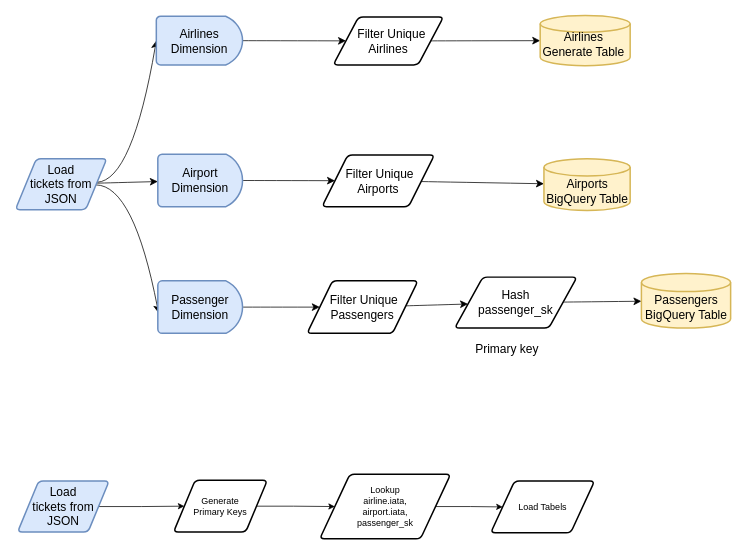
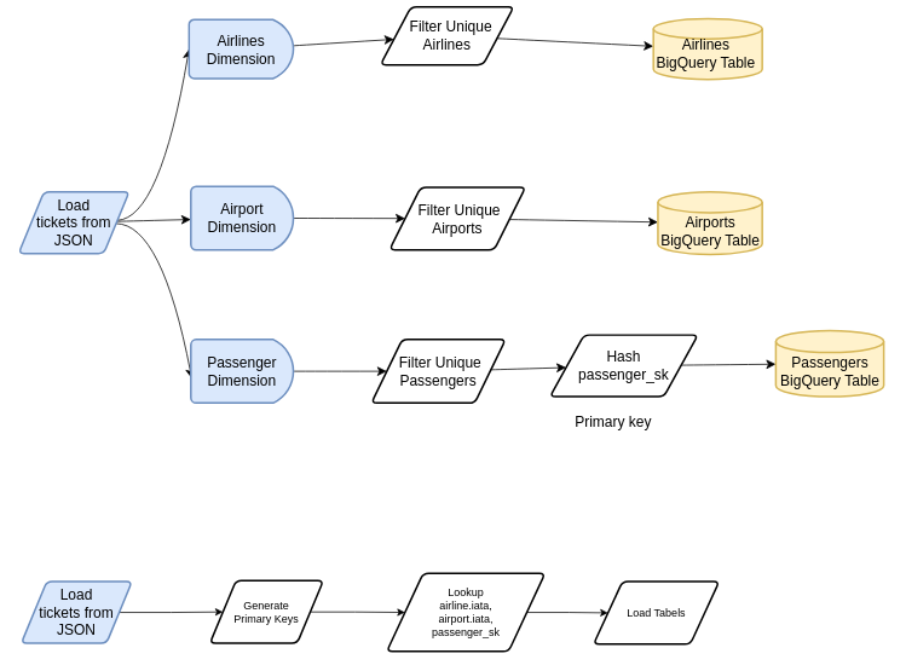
  <mxCell id="0" />
  <mxCell id="1" parent="0" />
  <mxCell id="2" value="" style="edgeStyle=none;curved=1;rounded=0;orthogonalLoop=1;jettySize=auto;html=1;fontSize=12;startSize=8;endSize=8;" edge="1" parent="1" source="5" target="9"><mxGeometry relative="1" as="geometry" /></mxCell>
  <mxCell id="3" style="edgeStyle=none;curved=1;rounded=0;orthogonalLoop=1;jettySize=auto;html=1;entryX=0.009;entryY=0.614;entryDx=0;entryDy=0;entryPerimeter=0;fontSize=12;startSize=8;endSize=8;" edge="1" parent="1" source="5" target="11"><mxGeometry relative="1" as="geometry"><Array as="points"><mxPoint x="178" y="247" /></Array></mxGeometry></mxCell>
  <mxCell id="4" value="" style="edgeStyle=none;curved=1;rounded=0;orthogonalLoop=1;jettySize=auto;html=1;fontSize=12;startSize=8;endSize=8;entryX=0;entryY=0.5;entryDx=0;entryDy=0;entryPerimeter=0;" edge="1" parent="1" source="5" target="7"><mxGeometry relative="1" as="geometry"><Array as="points"><mxPoint x="176" y="240" /></Array></mxGeometry></mxCell>
  <mxCell id="5" value="Load &lt;br&gt;tickets from JSON" style="shape=parallelogram;html=1;strokeWidth=2;perimeter=parallelogramPerimeter;whiteSpace=wrap;rounded=1;arcSize=12;size=0.23;fontSize=16;fillColor=#dae8fc;strokeColor=#6c8ebf;" vertex="1" parent="1"><mxGeometry x="20" y="211" width="122" height="68" as="geometry" /></mxCell>
  <mxCell id="6" value="" style="edgeStyle=none;curved=1;rounded=0;orthogonalLoop=1;jettySize=auto;html=1;fontSize=12;startSize=8;endSize=8;" edge="1" parent="1" source="7" target="13"><mxGeometry relative="1" as="geometry" /></mxCell>
  <mxCell id="7" value="Airlines Dimension" style="strokeWidth=2;html=1;shape=mxgraph.flowchart.delay;whiteSpace=wrap;fontSize=16;fillColor=#dae8fc;strokeColor=#6c8ebf;" vertex="1" parent="1"><mxGeometry x="208" y="21" width="115" height="65" as="geometry" /></mxCell>
  <mxCell id="8" value="" style="edgeStyle=none;curved=1;rounded=0;orthogonalLoop=1;jettySize=auto;html=1;fontSize=12;startSize=8;endSize=8;" edge="1" parent="1" source="9" target="15"><mxGeometry relative="1" as="geometry" /></mxCell>
  <mxCell id="9" value="Airport Dimension" style="strokeWidth=2;html=1;shape=mxgraph.flowchart.delay;whiteSpace=wrap;fontSize=16;fillColor=#dae8fc;strokeColor=#6c8ebf;" vertex="1" parent="1"><mxGeometry x="210" y="205" width="113" height="70" as="geometry" /></mxCell>
  <mxCell id="10" value="" style="edgeStyle=none;curved=1;rounded=0;orthogonalLoop=1;jettySize=auto;html=1;fontSize=12;startSize=8;endSize=8;" edge="1" parent="1" source="11" target="17"><mxGeometry relative="1" as="geometry" /></mxCell>
  <mxCell id="11" value="Passenger Dimension" style="strokeWidth=2;html=1;shape=mxgraph.flowchart.delay;whiteSpace=wrap;fontSize=16;fillColor=#dae8fc;strokeColor=#6c8ebf;" vertex="1" parent="1"><mxGeometry x="210" y="374" width="113" height="70" as="geometry" /></mxCell>
  <mxCell id="12" value="" style="edgeStyle=none;curved=1;rounded=0;orthogonalLoop=1;jettySize=auto;html=1;fontSize=12;startSize=8;endSize=8;" edge="1" parent="1" source="13" target="20"><mxGeometry relative="1" as="geometry" /></mxCell>
- <mxCell id="13" value="&amp;nbsp; Filter Unique Airlines" style="shape=parallelogram;html=1;strokeWidth=2;perimeter=parallelogramPerimeter;whiteSpace=wrap;rounded=1;arcSize=12;size=0.23;fontSize=16;" vertex="1" parent="1"><mxGeometry x="444" y="22" width="147" height="64" as="geometry" /></mxCell>
+ <mxCell id="13" value="&amp;nbsp; Filter Unique Airlines" style="shape=parallelogram;html=1;strokeWidth=2;perimeter=parallelogramPerimeter;whiteSpace=wrap;rounded=1;arcSize=12;size=0.23;fontSize=16;" vertex="1" parent="1"><mxGeometry x="419" y="7" width="147" height="64" as="geometry" /></mxCell>
  <mxCell id="14" value="" style="edgeStyle=none;curved=1;rounded=0;orthogonalLoop=1;jettySize=auto;html=1;fontSize=12;startSize=8;endSize=8;" edge="1" parent="1" source="15" target="22"><mxGeometry relative="1" as="geometry" /></mxCell>
  <mxCell id="15" value="&amp;nbsp; Filter Unique&amp;nbsp;&lt;br&gt;Airports" style="shape=parallelogram;html=1;strokeWidth=2;perimeter=parallelogramPerimeter;whiteSpace=wrap;rounded=1;arcSize=12;size=0.23;fontSize=16;" vertex="1" parent="1"><mxGeometry x="429" y="206" width="150" height="69" as="geometry" /></mxCell>
  <mxCell id="16" value="" style="edgeStyle=none;curved=1;rounded=0;orthogonalLoop=1;jettySize=auto;html=1;fontSize=12;startSize=8;endSize=8;" edge="1" parent="1" source="17" target="19"><mxGeometry relative="1" as="geometry" /></mxCell>
  <mxCell id="17" value="&amp;nbsp; Filter Unique&amp;nbsp;&lt;br&gt;Passengers" style="shape=parallelogram;html=1;strokeWidth=2;perimeter=parallelogramPerimeter;whiteSpace=wrap;rounded=1;arcSize=12;size=0.23;fontSize=16;" vertex="1" parent="1"><mxGeometry x="409" y="374" width="148" height="70" as="geometry" /></mxCell>
  <mxCell id="18" value="" style="edgeStyle=none;curved=1;rounded=0;orthogonalLoop=1;jettySize=auto;html=1;fontSize=12;startSize=8;endSize=8;" edge="1" parent="1" source="19" target="23"><mxGeometry relative="1" as="geometry" /></mxCell>
  <mxCell id="19" value="Hash&lt;br&gt;passenger_sk" style="shape=parallelogram;html=1;strokeWidth=2;perimeter=parallelogramPerimeter;whiteSpace=wrap;rounded=1;arcSize=12;size=0.23;fontSize=16;" vertex="1" parent="1"><mxGeometry x="606" y="369" width="163" height="68" as="geometry" /></mxCell>
  <mxCell id="20" value="" style="strokeWidth=2;html=1;shape=mxgraph.flowchart.database;whiteSpace=wrap;fontSize=16;fillColor=#fff2cc;strokeColor=#d6b656;" vertex="1" parent="1"><mxGeometry x="720" y="20" width="120" height="67" as="geometry" /></mxCell>
  <mxCell id="21" style="edgeStyle=none;curved=1;rounded=0;orthogonalLoop=1;jettySize=auto;html=1;exitX=0.75;exitY=1;exitDx=0;exitDy=0;fontSize=12;startSize=8;endSize=8;" edge="1" parent="1" source="5" target="5"><mxGeometry relative="1" as="geometry" /></mxCell>
  <mxCell id="22" value="" style="strokeWidth=2;html=1;shape=mxgraph.flowchart.database;whiteSpace=wrap;fontSize=16;fillColor=#fff2cc;strokeColor=#d6b656;" vertex="1" parent="1"><mxGeometry x="725" y="211" width="115" height="69" as="geometry" /></mxCell>
  <mxCell id="23" value="" style="strokeWidth=2;html=1;shape=mxgraph.flowchart.database;whiteSpace=wrap;fontSize=16;fillColor=#fff2cc;strokeColor=#d6b656;" vertex="1" parent="1"><mxGeometry x="855" y="364" width="119" height="73" as="geometry" /></mxCell>
  <mxCell id="24" style="edgeStyle=none;curved=1;rounded=0;orthogonalLoop=1;jettySize=auto;html=1;exitX=0.5;exitY=1;exitDx=0;exitDy=0;exitPerimeter=0;fontSize=12;startSize=8;endSize=8;" edge="1" parent="1" source="22" target="22"><mxGeometry relative="1" as="geometry" /></mxCell>
- <mxCell id="25" value="Airlines Generate Table" style="text;strokeColor=none;fillColor=none;html=1;align=center;verticalAlign=middle;whiteSpace=wrap;rounded=0;fontSize=16;" vertex="1" parent="1"><mxGeometry x="716" y="43" width="124" height="30" as="geometry" /></mxCell>
+ <mxCell id="25" value="Airlines BigQuery Table" style="text;strokeColor=none;fillColor=none;html=1;align=center;verticalAlign=middle;whiteSpace=wrap;rounded=0;fontSize=16;" vertex="1" parent="1"><mxGeometry x="716" y="43" width="124" height="30" as="geometry" /></mxCell>
  <mxCell id="26" value="Airports BigQuery Table" style="text;strokeColor=none;fillColor=none;html=1;align=center;verticalAlign=middle;whiteSpace=wrap;rounded=0;fontSize=16;" vertex="1" parent="1"><mxGeometry x="720.5" y="239" width="124" height="30" as="geometry" /></mxCell>
  <mxCell id="27" value="Passengers BigQuery Table" style="text;strokeColor=none;fillColor=none;html=1;align=center;verticalAlign=middle;whiteSpace=wrap;rounded=0;fontSize=16;" vertex="1" parent="1"><mxGeometry x="852.5" y="394" width="124" height="30" as="geometry" /></mxCell>
  <mxCell id="28" value="Primary key" style="text;strokeColor=none;fillColor=none;html=1;align=center;verticalAlign=middle;whiteSpace=wrap;rounded=0;strokeWidth=2;fontSize=16;" vertex="1" parent="1"><mxGeometry x="627" y="450" width="98" height="30" as="geometry" /></mxCell>
  <mxCell id="29" value="" style="edgeStyle=orthogonalEdgeStyle;rounded=0;orthogonalLoop=1;jettySize=auto;html=1;" edge="1" parent="1" source="30" target="32"><mxGeometry relative="1" as="geometry" /></mxCell>
  <mxCell id="30" value="Load &lt;br&gt;tickets from JSON" style="shape=parallelogram;html=1;strokeWidth=2;perimeter=parallelogramPerimeter;whiteSpace=wrap;rounded=1;arcSize=12;size=0.23;fontSize=16;fillColor=#dae8fc;strokeColor=#6c8ebf;" vertex="1" parent="1"><mxGeometry x="23" y="641" width="122" height="68" as="geometry" /></mxCell>
  <mxCell id="31" value="" style="edgeStyle=orthogonalEdgeStyle;rounded=0;orthogonalLoop=1;jettySize=auto;html=1;" edge="1" parent="1" source="32" target="34"><mxGeometry relative="1" as="geometry" /></mxCell>
  <mxCell id="32" value="Generate &lt;br&gt;Primary Keys" style="shape=parallelogram;html=1;strokeWidth=2;perimeter=parallelogramPerimeter;whiteSpace=wrap;rounded=1;arcSize=12;size=0.23;" vertex="1" parent="1"><mxGeometry x="231" y="640" width="125" height="69" as="geometry" /></mxCell>
  <mxCell id="33" value="" style="edgeStyle=orthogonalEdgeStyle;rounded=0;orthogonalLoop=1;jettySize=auto;html=1;" edge="1" parent="1" source="34" target="35"><mxGeometry relative="1" as="geometry" /></mxCell>
  <mxCell id="34" value="Lookup &lt;br&gt;airline.iata, &lt;br&gt;airport.iata, &lt;br&gt;passenger_sk" style="shape=parallelogram;html=1;strokeWidth=2;perimeter=parallelogramPerimeter;whiteSpace=wrap;rounded=1;arcSize=12;size=0.23;" vertex="1" parent="1"><mxGeometry x="426" y="632" width="174.5" height="86" as="geometry" /></mxCell>
  <mxCell id="35" value="Load Tabels" style="shape=parallelogram;html=1;strokeWidth=2;perimeter=parallelogramPerimeter;whiteSpace=wrap;rounded=1;arcSize=12;size=0.23;" vertex="1" parent="1"><mxGeometry x="654" y="641" width="138.5" height="69" as="geometry" /></mxCell>
